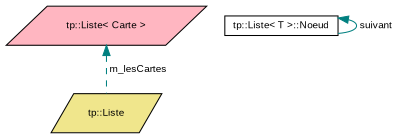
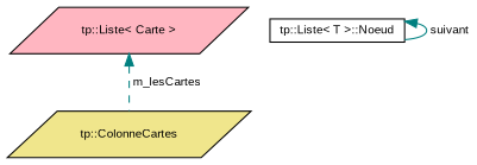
  digraph {
    fontname="Liberation Sans"
    node [color=black fontname="Liberation Sans" fontsize=10 shape=parallelogram style=filled]
    edge [color=teal dir=back fontname="Liberation Sans" fontsize=10 labelfontname=FreeSans labelfontsize=10]
-   n1 [fillcolor=khaki fontcolor=black height=0.2 label="tp::Liste" width=0.4]
+   n1 [fillcolor=khaki fontcolor=black height=0.2 label="tp::ColonneCartes" width=0.4]
    n2 [fillcolor=lightpink height=0.2 label="tp::Liste\< Carte \>" width=0.4]
    n3 [fillcolor=white height=0.2 label="tp::Liste\< T \>::Noeud" shape=box width=0.4]
    n2 -> n1 [label=" m_lesCartes" style=dashed]
    n3 -> n3 [label=" suivant" style=solid]
  }
